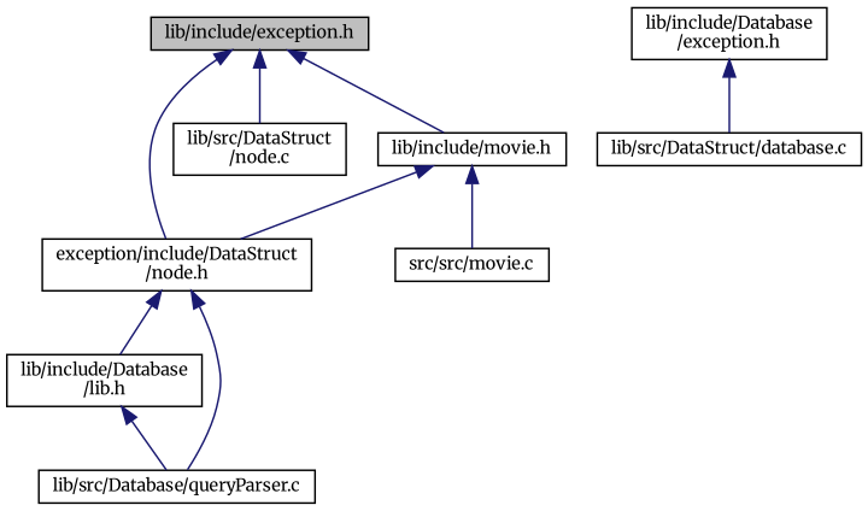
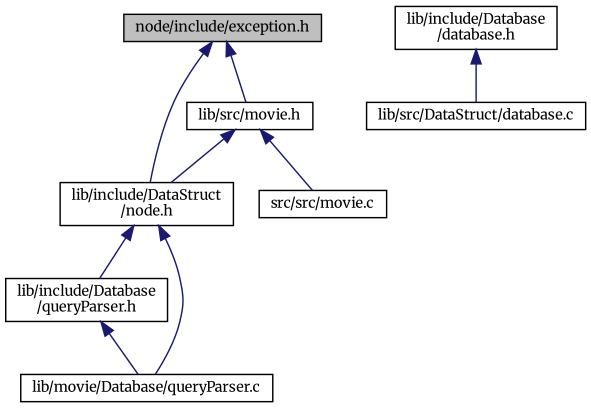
  digraph {
    fontname=Merriweather
    node [color=black fillcolor=white fontname=Merriweather fontsize=10 shape=record style=filled]
    edge [color=midnightblue dir=back fontname=Merriweather fontsize=10 labelfontname=Helvetica labelfontsize=10 style=solid]
-   n1 [fillcolor=grey75 fontcolor=black height=0.2 label="lib/include/exception.h" width=0.4]
-   n2 [height=0.2 label="exception/include/DataStruct\l/node.h" width=0.4]
-   n3 [height=0.2 label="lib/src/DataStruct\l/node.c" width=0.4]
-   n4 [height=0.2 label="lib/include/movie.h" width=0.4]
-   n5 [height=0.2 label="lib/include/Database\l/lib.h" width=0.4]
-   n6 [height=0.2 label="lib/src/Database/queryParser.c" width=0.4]
+   n1 [fillcolor=grey75 fontcolor=black height=0.2 label="node/include/exception.h" width=0.4]
+   n2 [height=0.2 label="lib/include/DataStruct\l/node.h" width=0.4]
+   n4 [height=0.2 label="lib/src/movie.h" width=0.4]
+   n5 [height=0.2 label="lib/include/Database\l/queryParser.h" width=0.4]
+   n6 [height=0.2 label="lib/movie/Database/queryParser.c" width=0.4]
    n7 [height=0.2 label="src/src/movie.c" width=0.4]
-   n8 [height=0.2 label="lib/include/Database\l/exception.h" width=0.4]
+   n8 [height=0.2 label="lib/include/Database\l/database.h" width=0.4]
    n9 [height=0.2 label="lib/src/DataStruct/database.c" width=0.4]
    n1 -> n2
-   n1 -> n3
    n1 -> n4
    n2 -> n5
    n2 -> n6
    n4 -> n2
    n4 -> n7
    n5 -> n6
    n8 -> n9
  }
